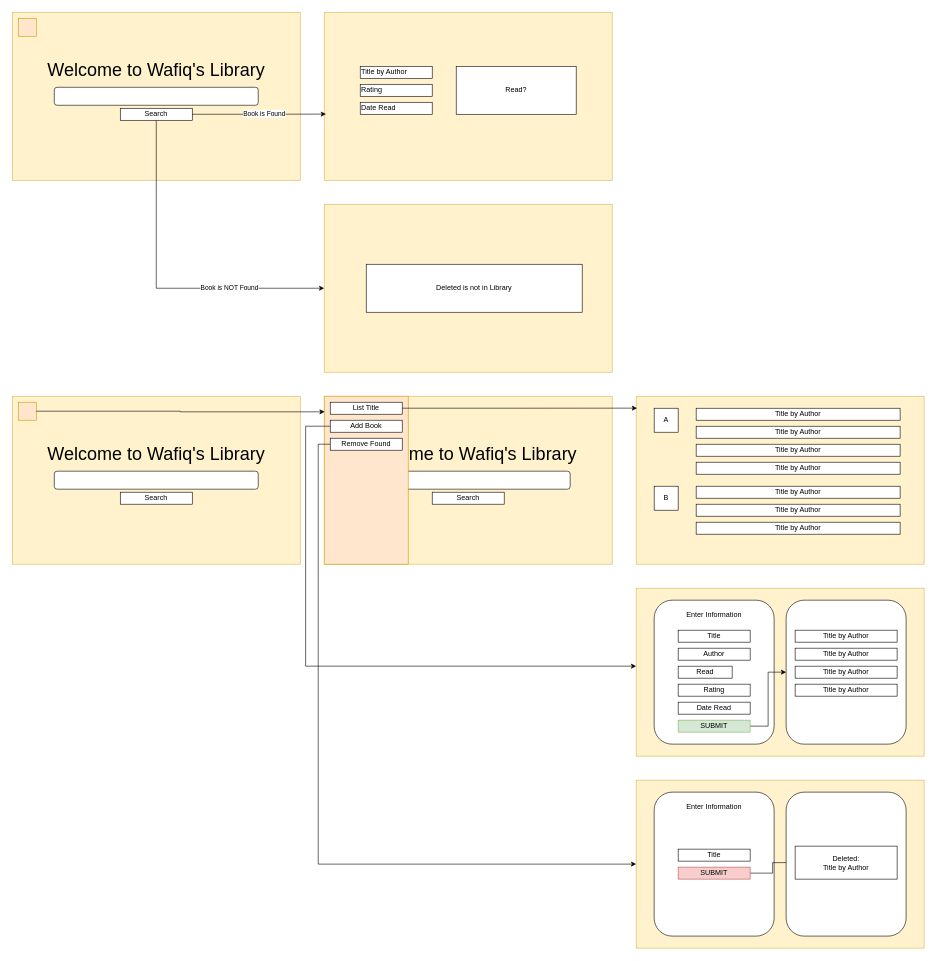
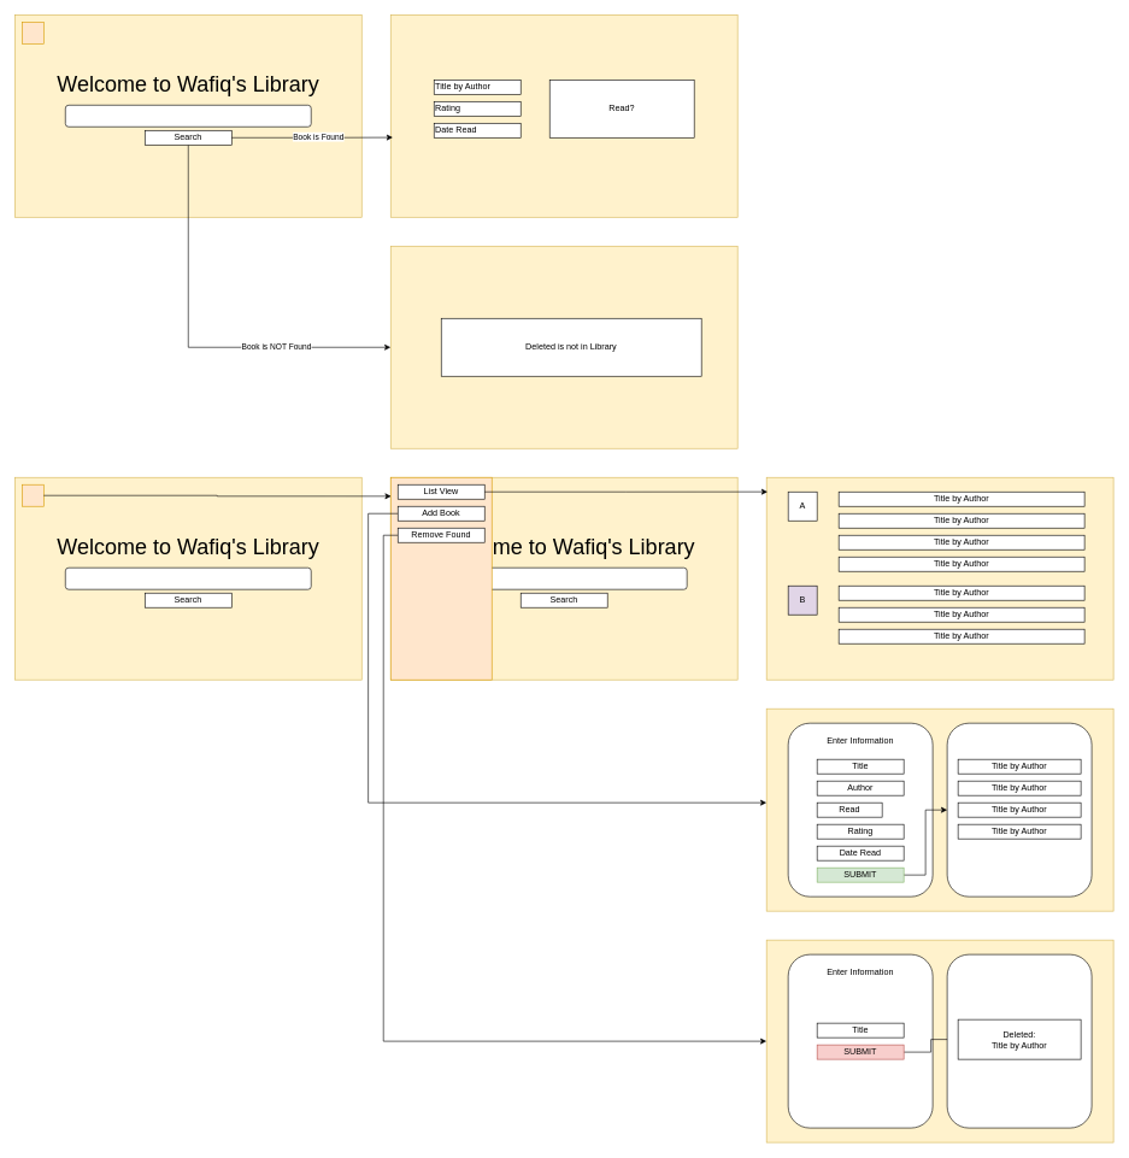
  <mxCell id="0" />
  <mxCell id="1" parent="0" />
  <mxCell id="2" value="" style="rounded=0;whiteSpace=wrap;html=1;fillColor=#fff2cc;strokeColor=#d6b656;" vertex="1" parent="1"><mxGeometry x="20" y="20" width="480" height="280" as="geometry" /></mxCell>
  <mxCell id="3" value="" style="rounded=1;whiteSpace=wrap;html=1;" vertex="1" parent="1"><mxGeometry x="90" y="145" width="340" height="30" as="geometry" /></mxCell>
  <mxCell id="4" value="Welcome to Wafiq's Library" style="text;html=1;align=center;verticalAlign=middle;whiteSpace=wrap;rounded=0;fontFamily=Helvetica;fontSize=30;" vertex="1" parent="1"><mxGeometry x="60" y="100" width="400" height="30" as="geometry" /></mxCell>
  <mxCell id="5" style="edgeStyle=orthogonalEdgeStyle;rounded=0;orthogonalLoop=1;jettySize=auto;html=1;exitX=0.5;exitY=1;exitDx=0;exitDy=0;entryX=0;entryY=0.5;entryDx=0;entryDy=0;" edge="1" parent="1" source="7" target="15"><mxGeometry relative="1" as="geometry" /></mxCell>
  <mxCell id="6" value="Book is NOT Found" style="edgeLabel;html=1;align=center;verticalAlign=middle;resizable=0;points=[];" vertex="1" connectable="0" parent="5"><mxGeometry x="0.433" y="2" relative="1" as="geometry"><mxPoint as="offset" /></mxGeometry></mxCell>
  <mxCell id="7" value="Search" style="rounded=0;whiteSpace=wrap;html=1;" vertex="1" parent="1"><mxGeometry x="200" y="180" width="120" height="20" as="geometry" /></mxCell>
  <mxCell id="8" value="" style="rounded=0;whiteSpace=wrap;html=1;fillColor=#fff2cc;strokeColor=#d6b656;" vertex="1" parent="1"><mxGeometry x="540" y="20" width="480" height="280" as="geometry" /></mxCell>
  <mxCell id="9" style="edgeStyle=orthogonalEdgeStyle;rounded=0;orthogonalLoop=1;jettySize=auto;html=1;exitX=1;exitY=0.5;exitDx=0;exitDy=0;entryX=0.006;entryY=0.606;entryDx=0;entryDy=0;entryPerimeter=0;" edge="1" parent="1" source="7" target="8"><mxGeometry relative="1" as="geometry" /></mxCell>
  <mxCell id="10" value="Book is Found" style="edgeLabel;html=1;align=center;verticalAlign=middle;resizable=0;points=[];" vertex="1" connectable="0" parent="9"><mxGeometry x="0.071" y="1" relative="1" as="geometry"><mxPoint as="offset" /></mxGeometry></mxCell>
  <mxCell id="11" value="Title by Author" style="rounded=0;whiteSpace=wrap;html=1;align=left;" vertex="1" parent="1"><mxGeometry x="600" y="110" width="120" height="20" as="geometry" /></mxCell>
  <mxCell id="12" value="Rating" style="rounded=0;whiteSpace=wrap;html=1;align=left;" vertex="1" parent="1"><mxGeometry x="600" y="140" width="120" height="20" as="geometry" /></mxCell>
  <mxCell id="13" value="Date Read" style="rounded=0;whiteSpace=wrap;html=1;align=left;" vertex="1" parent="1"><mxGeometry x="600" y="170" width="120" height="20" as="geometry" /></mxCell>
  <mxCell id="14" value="Read?" style="rounded=0;whiteSpace=wrap;html=1;" vertex="1" parent="1"><mxGeometry x="760" y="110" width="200" height="80" as="geometry" /></mxCell>
  <mxCell id="15" value="" style="rounded=0;whiteSpace=wrap;html=1;fillColor=#fff2cc;strokeColor=#d6b656;" vertex="1" parent="1"><mxGeometry x="540" y="340" width="480" height="280" as="geometry" /></mxCell>
  <mxCell id="16" value="Deleted is not in Library" style="rounded=0;whiteSpace=wrap;html=1;" vertex="1" parent="1"><mxGeometry x="610" y="440" width="360" height="80" as="geometry" /></mxCell>
  <mxCell id="17" value="" style="rounded=0;whiteSpace=wrap;html=1;fillColor=#fff2cc;strokeColor=#d6b656;" vertex="1" parent="1"><mxGeometry x="20" y="660" width="480" height="280" as="geometry" /></mxCell>
  <mxCell id="18" value="" style="rounded=1;whiteSpace=wrap;html=1;" vertex="1" parent="1"><mxGeometry x="90" y="785" width="340" height="30" as="geometry" /></mxCell>
  <mxCell id="19" value="Welcome to Wafiq's Library" style="text;html=1;align=center;verticalAlign=middle;whiteSpace=wrap;rounded=0;fontFamily=Helvetica;fontSize=30;" vertex="1" parent="1"><mxGeometry x="60" y="740" width="400" height="30" as="geometry" /></mxCell>
  <mxCell id="20" value="Search" style="rounded=0;whiteSpace=wrap;html=1;" vertex="1" parent="1"><mxGeometry x="200" y="820" width="120" height="20" as="geometry" /></mxCell>
  <mxCell id="21" value="" style="whiteSpace=wrap;html=1;aspect=fixed;fillColor=#ffe6cc;strokeColor=#d79b00;" vertex="1" parent="1"><mxGeometry x="30" y="670" width="30" height="30" as="geometry" /></mxCell>
  <mxCell id="22" value="" style="rounded=0;whiteSpace=wrap;html=1;fillColor=#fff2cc;strokeColor=#d6b656;" vertex="1" parent="1"><mxGeometry x="540" y="660" width="480" height="280" as="geometry" /></mxCell>
  <mxCell id="23" value="" style="rounded=1;whiteSpace=wrap;html=1;" vertex="1" parent="1"><mxGeometry x="610" y="785" width="340" height="30" as="geometry" /></mxCell>
  <mxCell id="24" value="Welcome to Wafiq's Library" style="text;html=1;align=center;verticalAlign=middle;whiteSpace=wrap;rounded=0;fontFamily=Helvetica;fontSize=30;" vertex="1" parent="1"><mxGeometry x="580" y="740" width="400" height="30" as="geometry" /></mxCell>
  <mxCell id="25" value="Search" style="rounded=0;whiteSpace=wrap;html=1;" vertex="1" parent="1"><mxGeometry x="720" y="820" width="120" height="20" as="geometry" /></mxCell>
  <mxCell id="26" value="" style="rounded=0;whiteSpace=wrap;html=1;fillColor=#ffe6cc;strokeColor=#d79b00;" vertex="1" parent="1"><mxGeometry x="540" y="660" width="140" height="280" as="geometry" /></mxCell>
  <mxCell id="27" style="edgeStyle=orthogonalEdgeStyle;rounded=0;orthogonalLoop=1;jettySize=auto;html=1;exitX=1;exitY=0.5;exitDx=0;exitDy=0;entryX=0.005;entryY=0.093;entryDx=0;entryDy=0;entryPerimeter=0;" edge="1" parent="1" source="21" target="26"><mxGeometry relative="1" as="geometry" /></mxCell>
- <mxCell id="28" value="List Title" style="rounded=0;whiteSpace=wrap;html=1;" vertex="1" parent="1"><mxGeometry x="550" y="670" width="120" height="20" as="geometry" /></mxCell>
+ <mxCell id="28" value="List View" style="rounded=0;whiteSpace=wrap;html=1;" vertex="1" parent="1"><mxGeometry x="550" y="670" width="120" height="20" as="geometry" /></mxCell>
  <mxCell id="29" style="edgeStyle=orthogonalEdgeStyle;rounded=0;orthogonalLoop=1;jettySize=auto;html=1;exitX=0;exitY=0.5;exitDx=0;exitDy=0;entryX=0.002;entryY=0.603;entryDx=0;entryDy=0;entryPerimeter=0;" edge="1" parent="1" source="30"><mxGeometry relative="1" as="geometry"><mxPoint x="1060" y="1110" as="targetPoint" /><mxPoint x="549.04" y="671.16" as="sourcePoint" /><Array as="points"><mxPoint x="509" y="710" /><mxPoint x="509" y="1110" /></Array></mxGeometry></mxCell>
  <mxCell id="30" value="Add Book" style="rounded=0;whiteSpace=wrap;html=1;" vertex="1" parent="1"><mxGeometry x="550" y="700" width="120" height="20" as="geometry" /></mxCell>
  <mxCell id="31" style="edgeStyle=orthogonalEdgeStyle;rounded=0;orthogonalLoop=1;jettySize=auto;html=1;exitX=0;exitY=0.5;exitDx=0;exitDy=0;entryX=0;entryY=0.5;entryDx=0;entryDy=0;" edge="1" parent="1" source="32" target="45"><mxGeometry relative="1" as="geometry"><mxPoint x="1060" y="1471.538" as="targetPoint" /></mxGeometry></mxCell>
  <mxCell id="32" value="Remove Found" style="rounded=0;whiteSpace=wrap;html=1;" vertex="1" parent="1"><mxGeometry x="550" y="730" width="120" height="20" as="geometry" /></mxCell>
  <mxCell id="33" value="" style="rounded=0;whiteSpace=wrap;html=1;fillColor=#fff2cc;strokeColor=#d6b656;movable=0;resizable=0;rotatable=0;deletable=0;editable=0;locked=1;connectable=0;" vertex="1" parent="1"><mxGeometry x="1060" y="660" width="480" height="280" as="geometry" /></mxCell>
  <mxCell id="34" value="Title by Author" style="rounded=0;whiteSpace=wrap;html=1;" vertex="1" parent="1"><mxGeometry x="1160" y="680" width="340" height="20" as="geometry" /></mxCell>
  <mxCell id="35" value="A" style="whiteSpace=wrap;html=1;aspect=fixed;" vertex="1" parent="1"><mxGeometry x="1090" y="680" width="40" height="40" as="geometry" /></mxCell>
  <mxCell id="36" value="Title by Author" style="rounded=0;whiteSpace=wrap;html=1;" vertex="1" parent="1"><mxGeometry x="1160" y="710" width="340" height="20" as="geometry" /></mxCell>
  <mxCell id="37" value="Title by Author" style="rounded=0;whiteSpace=wrap;html=1;" vertex="1" parent="1"><mxGeometry x="1160" y="740" width="340" height="20" as="geometry" /></mxCell>
  <mxCell id="38" value="Title by Author" style="rounded=0;whiteSpace=wrap;html=1;" vertex="1" parent="1"><mxGeometry x="1160" y="770" width="340" height="20" as="geometry" /></mxCell>
- <mxCell id="39" value="B" style="whiteSpace=wrap;html=1;aspect=fixed;" vertex="1" parent="1"><mxGeometry x="1090" y="810" width="40" height="40" as="geometry" /></mxCell>
+ <mxCell id="39" value="B" style="whiteSpace=wrap;html=1;aspect=fixed;fillColor=#e1d5e7;" vertex="1" parent="1"><mxGeometry x="1090" y="810" width="40" height="40" as="geometry" /></mxCell>
  <mxCell id="40" value="Title by Author" style="rounded=0;whiteSpace=wrap;html=1;" vertex="1" parent="1"><mxGeometry x="1160" y="810" width="340" height="20" as="geometry" /></mxCell>
  <mxCell id="41" value="Title by Author" style="rounded=0;whiteSpace=wrap;html=1;" vertex="1" parent="1"><mxGeometry x="1160" y="840" width="340" height="20" as="geometry" /></mxCell>
  <mxCell id="42" value="Title by Author" style="rounded=0;whiteSpace=wrap;html=1;" vertex="1" parent="1"><mxGeometry x="1160" y="870" width="340" height="20" as="geometry" /></mxCell>
  <mxCell id="43" style="edgeStyle=orthogonalEdgeStyle;rounded=0;orthogonalLoop=1;jettySize=auto;html=1;exitX=1;exitY=0.5;exitDx=0;exitDy=0;entryX=0.003;entryY=0.071;entryDx=0;entryDy=0;entryPerimeter=0;" edge="1" parent="1" source="28" target="33"><mxGeometry relative="1" as="geometry" /></mxCell>
  <mxCell id="44" value="" style="rounded=0;whiteSpace=wrap;html=1;fillColor=#fff2cc;strokeColor=#d6b656;movable=1;resizable=1;rotatable=1;deletable=1;editable=1;locked=0;connectable=1;" vertex="1" parent="1"><mxGeometry x="1060" y="980" width="480" height="280" as="geometry" /></mxCell>
  <mxCell id="45" value="" style="rounded=0;whiteSpace=wrap;html=1;fillColor=#fff2cc;strokeColor=#d6b656;movable=1;resizable=1;rotatable=1;deletable=1;editable=1;locked=0;connectable=1;" vertex="1" parent="1"><mxGeometry x="1060" y="1300" width="480" height="280" as="geometry" /></mxCell>
  <mxCell id="46" value="" style="rounded=1;whiteSpace=wrap;html=1;movable=1;resizable=1;rotatable=1;deletable=1;editable=1;locked=0;connectable=1;" vertex="1" parent="1"><mxGeometry x="1090" y="1000" width="200" height="240" as="geometry" /></mxCell>
  <mxCell id="47" value="Title" style="rounded=0;whiteSpace=wrap;html=1;" vertex="1" parent="1"><mxGeometry x="1130" y="1050" width="120" height="20" as="geometry" /></mxCell>
  <mxCell id="48" value="Author" style="rounded=0;whiteSpace=wrap;html=1;" vertex="1" parent="1"><mxGeometry x="1130" y="1080" width="120" height="20" as="geometry" /></mxCell>
  <mxCell id="49" value="Read" style="rounded=0;whiteSpace=wrap;html=1;" vertex="1" parent="1"><mxGeometry x="1130" y="1110" width="90" height="20" as="geometry" /></mxCell>
  <mxCell id="50" value="Rating" style="rounded=0;whiteSpace=wrap;html=1;" vertex="1" parent="1"><mxGeometry x="1130" y="1140" width="120" height="20" as="geometry" /></mxCell>
  <mxCell id="51" value="Date Read" style="rounded=0;whiteSpace=wrap;html=1;" vertex="1" parent="1"><mxGeometry x="1130" y="1170" width="120" height="20" as="geometry" /></mxCell>
  <mxCell id="52" value="Enter Information" style="text;html=1;align=center;verticalAlign=middle;whiteSpace=wrap;rounded=0;" vertex="1" parent="1"><mxGeometry x="1135" y="1010" width="110" height="30" as="geometry" /></mxCell>
  <mxCell id="53" style="edgeStyle=orthogonalEdgeStyle;rounded=0;orthogonalLoop=1;jettySize=auto;html=1;exitX=1;exitY=0.5;exitDx=0;exitDy=0;entryX=0;entryY=0.5;entryDx=0;entryDy=0;" edge="1" parent="1" source="54" target="55"><mxGeometry relative="1" as="geometry" /></mxCell>
  <mxCell id="54" value="SUBMIT" style="rounded=0;whiteSpace=wrap;html=1;fillColor=#d5e8d4;strokeColor=#82b366;" vertex="1" parent="1"><mxGeometry x="1130" y="1200" width="120" height="20" as="geometry" /></mxCell>
  <mxCell id="55" value="" style="rounded=1;whiteSpace=wrap;html=1;movable=1;resizable=1;rotatable=1;deletable=1;editable=1;locked=0;connectable=1;" vertex="1" parent="1"><mxGeometry x="1310" y="1000" width="200" height="240" as="geometry" /></mxCell>
  <mxCell id="56" value="Title by Author" style="rounded=0;whiteSpace=wrap;html=1;" vertex="1" parent="1"><mxGeometry x="1325" y="1050" width="170" height="20" as="geometry" /></mxCell>
  <mxCell id="57" value="Title by Author" style="rounded=0;whiteSpace=wrap;html=1;" vertex="1" parent="1"><mxGeometry x="1325" y="1080" width="170" height="20" as="geometry" /></mxCell>
  <mxCell id="58" value="Title by Author" style="rounded=0;whiteSpace=wrap;html=1;" vertex="1" parent="1"><mxGeometry x="1325" y="1110" width="170" height="20" as="geometry" /></mxCell>
  <mxCell id="59" value="Title by Author" style="rounded=0;whiteSpace=wrap;html=1;" vertex="1" parent="1"><mxGeometry x="1325" y="1140" width="170" height="20" as="geometry" /></mxCell>
  <mxCell id="60" value="" style="rounded=1;whiteSpace=wrap;html=1;movable=1;resizable=1;rotatable=1;deletable=1;editable=1;locked=0;connectable=1;" vertex="1" parent="1"><mxGeometry x="1090" y="1320" width="200" height="240" as="geometry" /></mxCell>
  <mxCell id="61" value="Title" style="rounded=0;whiteSpace=wrap;html=1;" vertex="1" parent="1"><mxGeometry x="1130" y="1415" width="120" height="20" as="geometry" /></mxCell>
  <mxCell id="62" value="Enter Information" style="text;html=1;align=center;verticalAlign=middle;whiteSpace=wrap;rounded=0;" vertex="1" parent="1"><mxGeometry x="1135" y="1330" width="110" height="30" as="geometry" /></mxCell>
  <mxCell id="63" style="edgeStyle=orthogonalEdgeStyle;rounded=0;orthogonalLoop=1;jettySize=auto;html=1;exitX=1;exitY=0.5;exitDx=0;exitDy=0;entryX=0;entryY=0.5;entryDx=0;entryDy=0;" edge="1" parent="1" source="64" target="66"><mxGeometry relative="1" as="geometry" /></mxCell>
  <mxCell id="64" value="SUBMIT" style="rounded=0;whiteSpace=wrap;html=1;fillColor=#f8cecc;strokeColor=#b85450;" vertex="1" parent="1"><mxGeometry x="1130" y="1445" width="120" height="20" as="geometry" /></mxCell>
  <mxCell id="65" value="" style="rounded=1;whiteSpace=wrap;html=1;movable=1;resizable=1;rotatable=1;deletable=1;editable=1;locked=0;connectable=1;" vertex="1" parent="1"><mxGeometry x="1310" y="1320" width="200" height="240" as="geometry" /></mxCell>
  <mxCell id="66" value="&lt;div&gt;Deleted:&lt;/div&gt;Title by Author" style="rounded=0;whiteSpace=wrap;html=1;" vertex="1" parent="1"><mxGeometry x="1325" y="1410" width="170" height="55" as="geometry" /></mxCell>
  <mxCell id="67" value="" style="whiteSpace=wrap;html=1;aspect=fixed;fillColor=#ffe6cc;strokeColor=#d79b00;" vertex="1" parent="1"><mxGeometry x="30" y="30" width="30" height="30" as="geometry" /></mxCell>
